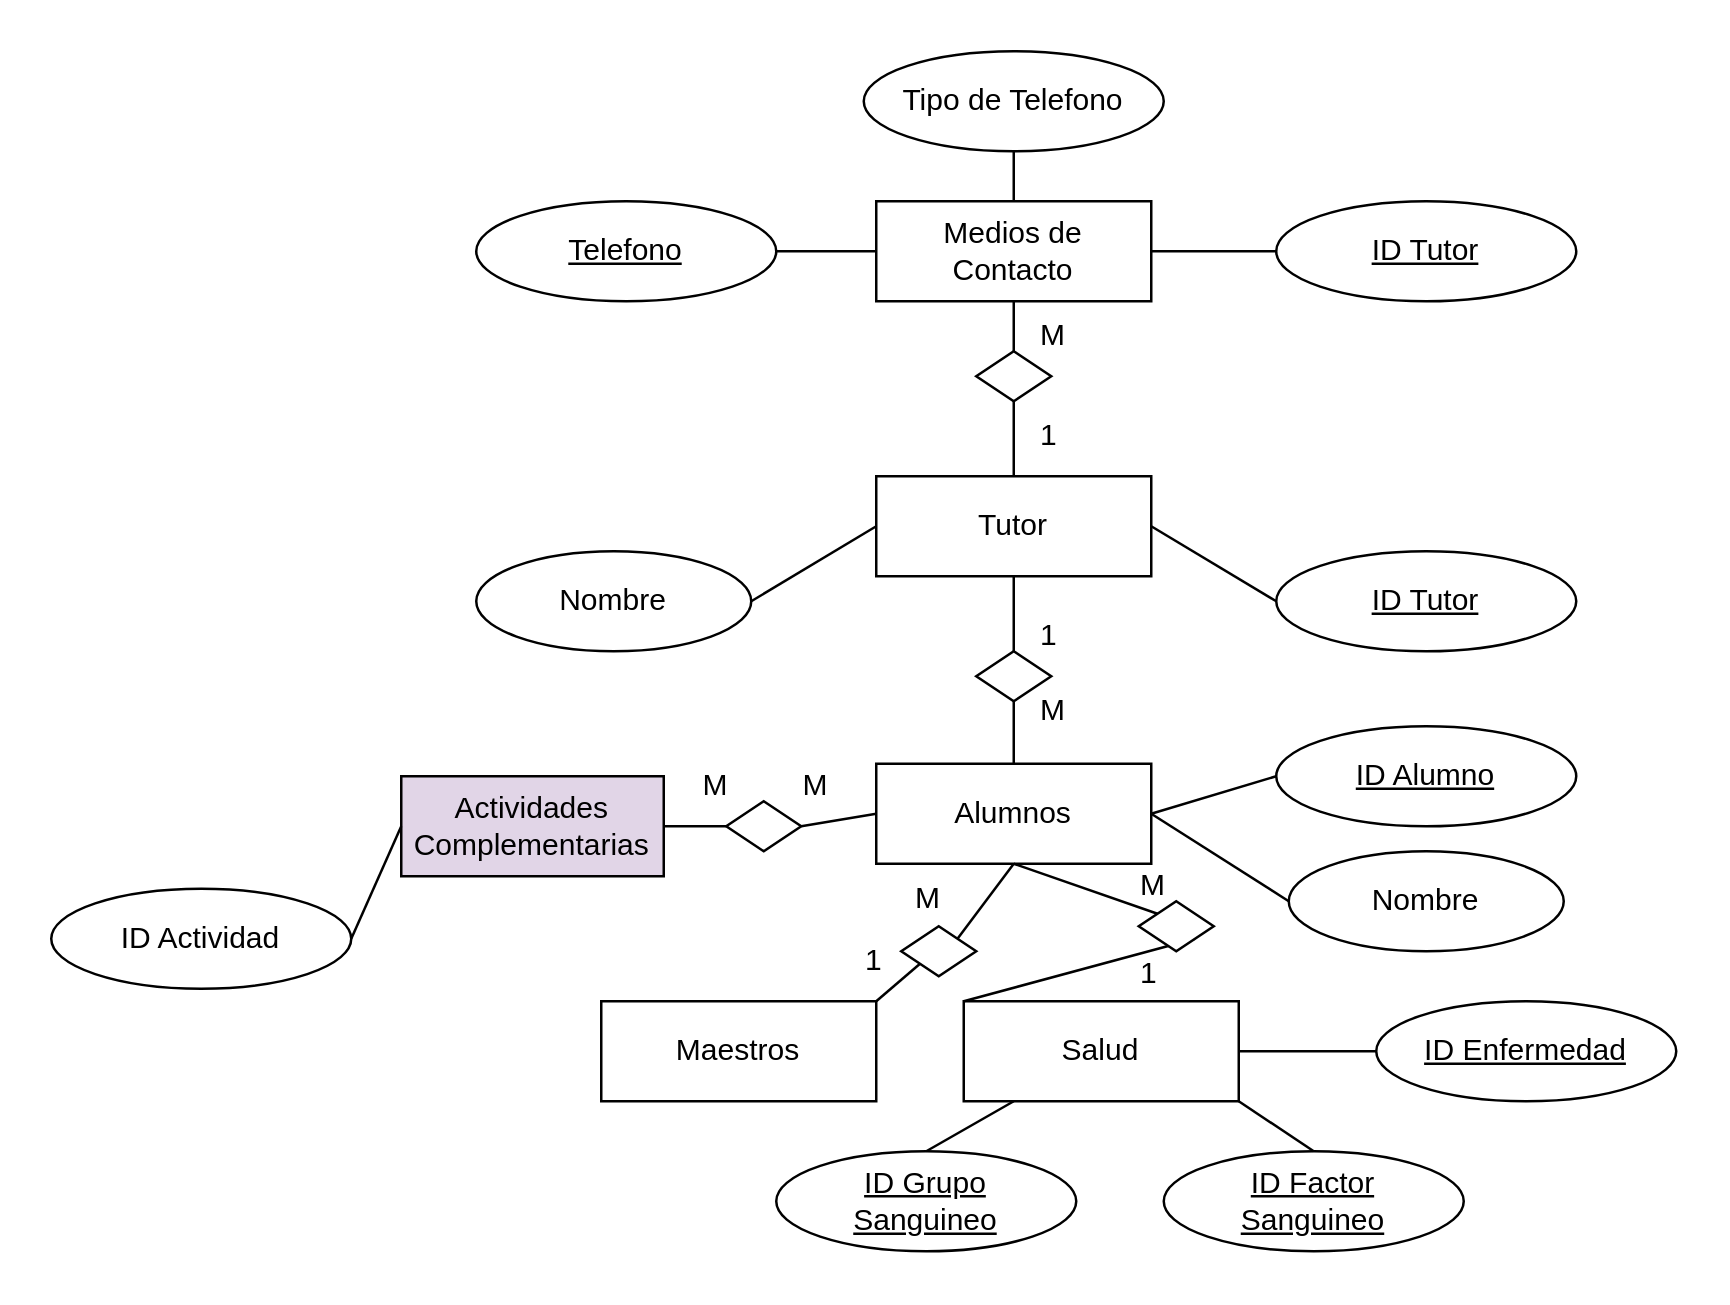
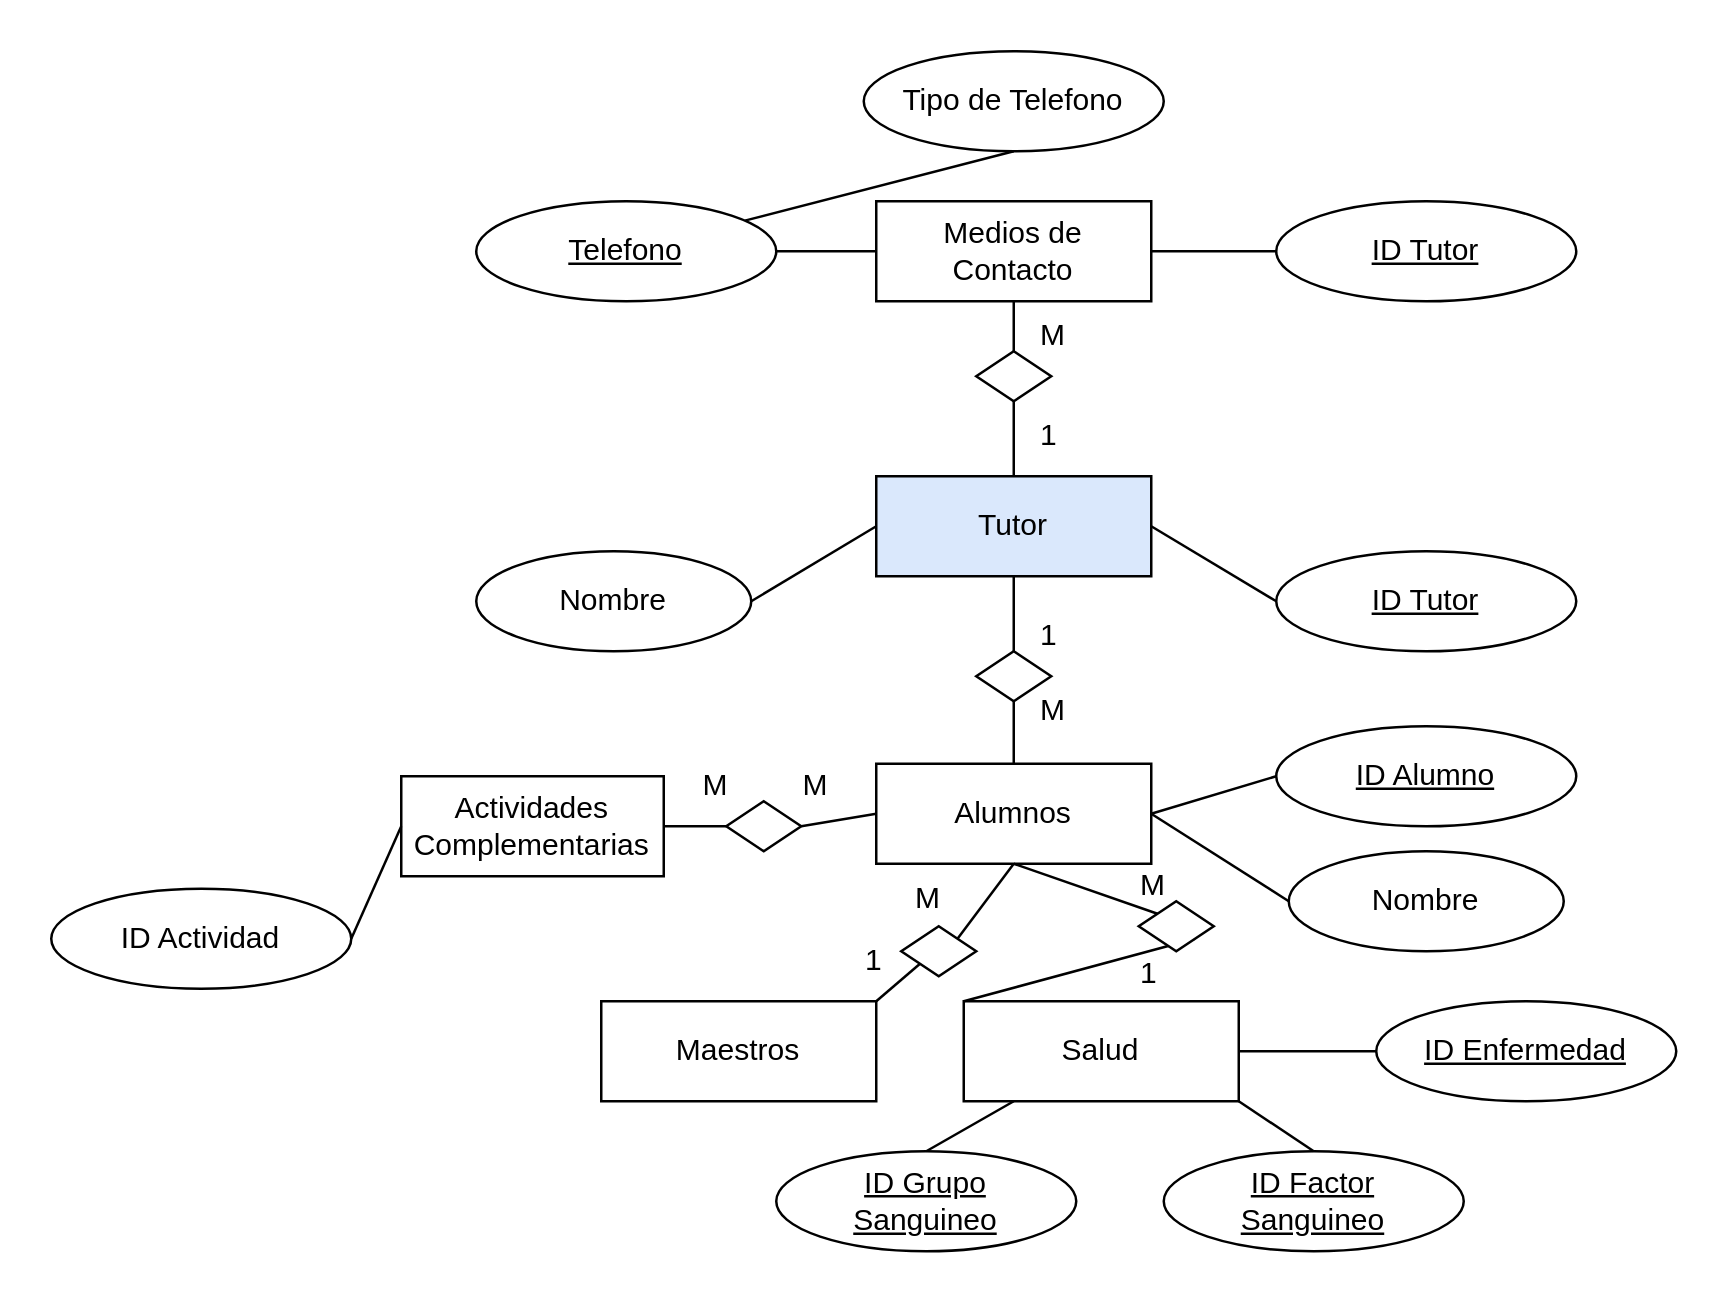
  <mxCell id="0" />
  <mxCell id="1" parent="0" />
  <mxCell id="2" value="Alumnos" style="whiteSpace=wrap;html=1;align=center;" vertex="1" parent="1"><mxGeometry x="350" y="305" width="110" height="40" as="geometry" /></mxCell>
  <mxCell id="3" value="Maestros" style="whiteSpace=wrap;html=1;align=center;" vertex="1" parent="1"><mxGeometry x="240" y="400" width="110" height="40" as="geometry" /></mxCell>
- <mxCell id="4" value="Tutor" style="whiteSpace=wrap;html=1;align=center;" vertex="1" parent="1"><mxGeometry x="350" y="190" width="110" height="40" as="geometry" /></mxCell>
+ <mxCell id="4" value="Tutor" style="whiteSpace=wrap;html=1;align=center;fillColor=#dae8fc;" vertex="1" parent="1"><mxGeometry x="350" y="190" width="110" height="40" as="geometry" /></mxCell>
  <mxCell id="5" value="ID Tutor" style="ellipse;whiteSpace=wrap;html=1;align=center;fontStyle=4;" vertex="1" parent="1"><mxGeometry x="510" y="220" width="120" height="40" as="geometry" /></mxCell>
  <mxCell id="6" value="ID Alumno" style="ellipse;whiteSpace=wrap;html=1;align=center;fontStyle=4;" vertex="1" parent="1"><mxGeometry x="510" y="290" width="120" height="40" as="geometry" /></mxCell>
  <mxCell id="7" value="Medios de&lt;br&gt;Contacto" style="whiteSpace=wrap;html=1;align=center;" vertex="1" parent="1"><mxGeometry x="350" y="80" width="110" height="40" as="geometry" /></mxCell>
- <mxCell id="8" value="Actividades Complementarias" style="whiteSpace=wrap;html=1;align=center;fillColor=#e1d5e7;" vertex="1" parent="1"><mxGeometry x="160" y="310" width="105" height="40" as="geometry" /></mxCell>
+ <mxCell id="8" value="Actividades Complementarias" style="whiteSpace=wrap;html=1;align=center;" vertex="1" parent="1"><mxGeometry x="160" y="310" width="105" height="40" as="geometry" /></mxCell>
  <mxCell id="9" value="Telefono" style="ellipse;whiteSpace=wrap;html=1;align=center;fontStyle=4;" vertex="1" parent="1"><mxGeometry x="190" y="80" width="120" height="40" as="geometry" /></mxCell>
  <mxCell id="10" value="Tipo de Telefono" style="ellipse;whiteSpace=wrap;html=1;align=center;" vertex="1" parent="1"><mxGeometry x="345" y="20" width="120" height="40" as="geometry" /></mxCell>
  <mxCell id="11" value="ID Tutor" style="ellipse;whiteSpace=wrap;html=1;align=center;fontStyle=4;" vertex="1" parent="1"><mxGeometry x="510" y="80" width="120" height="40" as="geometry" /></mxCell>
  <mxCell id="12" value="Salud" style="whiteSpace=wrap;html=1;align=center;" vertex="1" parent="1"><mxGeometry x="385" y="400" width="110" height="40" as="geometry" /></mxCell>
  <mxCell id="13" value="&lt;span&gt;ID Actividad&lt;/span&gt;" style="ellipse;whiteSpace=wrap;html=1;align=center;" vertex="1" parent="1"><mxGeometry x="20" y="355" width="120" height="40" as="geometry" /></mxCell>
  <mxCell id="14" value="&lt;span&gt;&lt;u&gt;ID Grupo&lt;br&gt;Sanguineo&lt;/u&gt;&lt;/span&gt;" style="ellipse;whiteSpace=wrap;html=1;align=center;" vertex="1" parent="1"><mxGeometry x="310" y="460" width="120" height="40" as="geometry" /></mxCell>
  <mxCell id="15" value="&lt;span&gt;&lt;u&gt;ID Factor&lt;br&gt;Sanguineo&lt;/u&gt;&lt;/span&gt;" style="ellipse;whiteSpace=wrap;html=1;align=center;" vertex="1" parent="1"><mxGeometry x="465" y="460" width="120" height="40" as="geometry" /></mxCell>
  <mxCell id="16" value="Nombre" style="ellipse;whiteSpace=wrap;html=1;align=center;" vertex="1" parent="1"><mxGeometry x="190" y="220" width="110" height="40" as="geometry" /></mxCell>
  <mxCell id="17" value="Nombre" style="ellipse;whiteSpace=wrap;html=1;align=center;" vertex="1" parent="1"><mxGeometry x="515" y="340" width="110" height="40" as="geometry" /></mxCell>
  <mxCell id="18" value="" style="endArrow=none;html=1;rounded=0;entryX=0;entryY=0.5;entryDx=0;entryDy=0;exitX=1;exitY=0.5;exitDx=0;exitDy=0;" edge="1" parent="1" source="7" target="11"><mxGeometry relative="1" as="geometry"><mxPoint x="445" y="140" as="sourcePoint" /><mxPoint x="605" y="140" as="targetPoint" /></mxGeometry></mxCell>
- <mxCell id="19" value="" style="endArrow=none;html=1;rounded=0;exitX=0.5;exitY=1;exitDx=0;exitDy=0;entryX=0.5;entryY=0;entryDx=0;entryDy=0;" edge="1" parent="1" source="10" target="7"><mxGeometry relative="1" as="geometry"><mxPoint x="330" y="290" as="sourcePoint" /><mxPoint x="490" y="290" as="targetPoint" /></mxGeometry></mxCell>
+ <mxCell id="19" value="" style="endArrow=none;html=1;rounded=0;exitX=0.5;exitY=1;exitDx=0;exitDy=0;" edge="1" parent="1" source="10" target="9"><mxGeometry relative="1" as="geometry"><mxPoint x="330" y="290" as="sourcePoint" /><mxPoint x="490" y="290" as="targetPoint" /></mxGeometry></mxCell>
  <mxCell id="20" value="" style="endArrow=none;html=1;rounded=0;exitX=1;exitY=0.5;exitDx=0;exitDy=0;entryX=0;entryY=0.5;entryDx=0;entryDy=0;" edge="1" parent="1" source="9" target="7"><mxGeometry relative="1" as="geometry"><mxPoint x="330" y="290" as="sourcePoint" /><mxPoint x="490" y="290" as="targetPoint" /></mxGeometry></mxCell>
  <mxCell id="21" value="" style="endArrow=none;html=1;rounded=0;exitX=0.5;exitY=1;exitDx=0;exitDy=0;entryX=0.5;entryY=0;entryDx=0;entryDy=0;" edge="1" parent="1" source="7" target="4"><mxGeometry relative="1" as="geometry"><mxPoint x="330" y="290" as="sourcePoint" /><mxPoint x="490" y="290" as="targetPoint" /></mxGeometry></mxCell>
  <mxCell id="22" value="" style="endArrow=none;html=1;rounded=0;exitX=1;exitY=0.5;exitDx=0;exitDy=0;entryX=0;entryY=0.5;entryDx=0;entryDy=0;" edge="1" parent="1" source="4" target="5"><mxGeometry relative="1" as="geometry"><mxPoint x="330" y="290" as="sourcePoint" /><mxPoint x="490" y="290" as="targetPoint" /></mxGeometry></mxCell>
  <mxCell id="23" value="" style="endArrow=none;html=1;rounded=0;exitX=1;exitY=0.5;exitDx=0;exitDy=0;entryX=0;entryY=0.5;entryDx=0;entryDy=0;" edge="1" parent="1" source="16" target="4"><mxGeometry relative="1" as="geometry"><mxPoint x="330" y="290" as="sourcePoint" /><mxPoint x="490" y="290" as="targetPoint" /></mxGeometry></mxCell>
  <mxCell id="24" value="" style="endArrow=none;html=1;rounded=0;exitX=1;exitY=0.5;exitDx=0;exitDy=0;entryX=0;entryY=0.5;entryDx=0;entryDy=0;" edge="1" parent="1" source="37" target="2"><mxGeometry relative="1" as="geometry"><mxPoint x="330" y="290" as="sourcePoint" /><mxPoint x="490" y="290" as="targetPoint" /></mxGeometry></mxCell>
  <mxCell id="25" value="" style="endArrow=none;html=1;rounded=0;entryX=0;entryY=0.5;entryDx=0;entryDy=0;exitX=1;exitY=0.5;exitDx=0;exitDy=0;" edge="1" parent="1" source="2" target="6"><mxGeometry relative="1" as="geometry"><mxPoint x="330" y="290" as="sourcePoint" /><mxPoint x="490" y="290" as="targetPoint" /></mxGeometry></mxCell>
  <mxCell id="26" value="" style="endArrow=none;html=1;rounded=0;entryX=0;entryY=0.5;entryDx=0;entryDy=0;exitX=1;exitY=0.5;exitDx=0;exitDy=0;" edge="1" parent="1" source="2" target="17"><mxGeometry relative="1" as="geometry"><mxPoint x="330" y="290" as="sourcePoint" /><mxPoint x="490" y="290" as="targetPoint" /></mxGeometry></mxCell>
  <mxCell id="27" value="" style="endArrow=none;html=1;rounded=0;entryX=0;entryY=0;entryDx=0;entryDy=0;exitX=1;exitY=1;exitDx=0;exitDy=0;" edge="1" parent="1" source="41" target="12"><mxGeometry relative="1" as="geometry"><mxPoint x="440" y="370" as="sourcePoint" /><mxPoint x="490" y="290" as="targetPoint" /></mxGeometry></mxCell>
  <mxCell id="28" value="" style="endArrow=none;html=1;rounded=0;entryX=0.5;entryY=1;entryDx=0;entryDy=0;exitX=1;exitY=0;exitDx=0;exitDy=0;" edge="1" parent="1" source="44" target="2"><mxGeometry relative="1" as="geometry"><mxPoint x="330" y="290" as="sourcePoint" /><mxPoint x="490" y="290" as="targetPoint" /></mxGeometry></mxCell>
  <mxCell id="29" value="" style="endArrow=none;html=1;rounded=0;exitX=0.5;exitY=0;exitDx=0;exitDy=0;" edge="1" parent="1" source="14" target="12"><mxGeometry relative="1" as="geometry"><mxPoint x="330" y="290" as="sourcePoint" /><mxPoint x="520" y="420" as="targetPoint" /></mxGeometry></mxCell>
  <mxCell id="30" value="" style="endArrow=none;html=1;rounded=0;entryX=0.5;entryY=0;entryDx=0;entryDy=0;exitX=1;exitY=1;exitDx=0;exitDy=0;" edge="1" parent="1" source="12" target="15"><mxGeometry relative="1" as="geometry"><mxPoint x="330" y="290" as="sourcePoint" /><mxPoint x="490" y="290" as="targetPoint" /></mxGeometry></mxCell>
  <mxCell id="31" value="" style="endArrow=none;html=1;rounded=0;exitX=0;exitY=0.5;exitDx=0;exitDy=0;entryX=1;entryY=0.5;entryDx=0;entryDy=0;" edge="1" parent="1" source="8" target="13"><mxGeometry relative="1" as="geometry"><mxPoint x="330" y="290" as="sourcePoint" /><mxPoint x="490" y="290" as="targetPoint" /></mxGeometry></mxCell>
  <mxCell id="32" value="" style="shape=rhombus;perimeter=rhombusPerimeter;whiteSpace=wrap;html=1;align=center;" vertex="1" parent="1"><mxGeometry x="390" y="260" width="30" height="20" as="geometry" /></mxCell>
  <mxCell id="33" value="" style="endArrow=none;html=1;rounded=0;exitX=0.5;exitY=0;exitDx=0;exitDy=0;entryX=0.5;entryY=1;entryDx=0;entryDy=0;" edge="1" parent="1" source="2" target="32"><mxGeometry relative="1" as="geometry"><mxPoint x="330" y="290" as="sourcePoint" /><mxPoint x="490" y="290" as="targetPoint" /></mxGeometry></mxCell>
  <mxCell id="34" value="" style="endArrow=none;html=1;rounded=0;exitX=0.5;exitY=1;exitDx=0;exitDy=0;entryX=0.5;entryY=0;entryDx=0;entryDy=0;" edge="1" parent="1" source="4" target="32"><mxGeometry relative="1" as="geometry"><mxPoint x="330" y="290" as="sourcePoint" /><mxPoint x="490" y="290" as="targetPoint" /></mxGeometry></mxCell>
  <mxCell id="35" value="M" style="text;strokeColor=none;fillColor=none;spacingLeft=4;spacingRight=4;overflow=hidden;rotatable=0;points=[[0,0.5],[1,0.5]];portConstraint=eastwest;fontSize=12;" vertex="1" parent="1"><mxGeometry x="410" y="270" width="40" height="30" as="geometry" /></mxCell>
  <mxCell id="36" value="1" style="text;strokeColor=none;fillColor=none;spacingLeft=4;spacingRight=4;overflow=hidden;rotatable=0;points=[[0,0.5],[1,0.5]];portConstraint=eastwest;fontSize=12;" vertex="1" parent="1"><mxGeometry x="410" y="240" width="40" height="30" as="geometry" /></mxCell>
  <mxCell id="37" value="" style="shape=rhombus;perimeter=rhombusPerimeter;whiteSpace=wrap;html=1;align=center;" vertex="1" parent="1"><mxGeometry x="290" y="320" width="30" height="20" as="geometry" /></mxCell>
  <mxCell id="38" value="" style="endArrow=none;html=1;rounded=0;exitX=1;exitY=0.5;exitDx=0;exitDy=0;entryX=0;entryY=0.5;entryDx=0;entryDy=0;" edge="1" parent="1" source="8" target="37"><mxGeometry relative="1" as="geometry"><mxPoint x="265" y="330" as="sourcePoint" /><mxPoint x="350" y="330" as="targetPoint" /></mxGeometry></mxCell>
  <mxCell id="39" value="M" style="text;strokeColor=none;fillColor=none;spacingLeft=4;spacingRight=4;overflow=hidden;rotatable=0;points=[[0,0.5],[1,0.5]];portConstraint=eastwest;fontSize=12;" vertex="1" parent="1"><mxGeometry x="275" y="300" width="40" height="30" as="geometry" /></mxCell>
  <mxCell id="40" value="M" style="text;strokeColor=none;fillColor=none;spacingLeft=4;spacingRight=4;overflow=hidden;rotatable=0;points=[[0,0.5],[1,0.5]];portConstraint=eastwest;fontSize=12;" vertex="1" parent="1"><mxGeometry x="315" y="300" width="40" height="30" as="geometry" /></mxCell>
  <mxCell id="41" value="" style="shape=rhombus;perimeter=rhombusPerimeter;whiteSpace=wrap;html=1;align=center;" vertex="1" parent="1"><mxGeometry x="455" y="360" width="30" height="20" as="geometry" /></mxCell>
  <mxCell id="42" value="" style="endArrow=none;html=1;rounded=0;exitX=0.5;exitY=1;exitDx=0;exitDy=0;entryX=0;entryY=0;entryDx=0;entryDy=0;" edge="1" parent="1" source="2" target="41"><mxGeometry relative="1" as="geometry"><mxPoint x="405" y="350" as="sourcePoint" /><mxPoint x="470" y="400" as="targetPoint" /></mxGeometry></mxCell>
  <mxCell id="43" style="edgeStyle=none;rounded=0;orthogonalLoop=1;jettySize=auto;html=1;exitX=0;exitY=1;exitDx=0;exitDy=0;" edge="1" parent="1" source="41" target="41"><mxGeometry relative="1" as="geometry" /></mxCell>
  <mxCell id="44" value="" style="shape=rhombus;perimeter=rhombusPerimeter;whiteSpace=wrap;html=1;align=center;" vertex="1" parent="1"><mxGeometry x="360" y="370" width="30" height="20" as="geometry" /></mxCell>
  <mxCell id="45" value="1" style="text;strokeColor=none;fillColor=none;spacingLeft=4;spacingRight=4;overflow=hidden;rotatable=0;points=[[0,0.5],[1,0.5]];portConstraint=eastwest;fontSize=12;" vertex="1" parent="1"><mxGeometry x="340" y="370" width="40" height="30" as="geometry" /></mxCell>
  <mxCell id="46" value="M" style="text;strokeColor=none;fillColor=none;spacingLeft=4;spacingRight=4;overflow=hidden;rotatable=0;points=[[0,0.5],[1,0.5]];portConstraint=eastwest;fontSize=12;" vertex="1" parent="1"><mxGeometry x="360" y="345" width="40" height="30" as="geometry" /></mxCell>
  <mxCell id="47" value="" style="endArrow=none;html=1;rounded=0;exitX=1;exitY=0;exitDx=0;exitDy=0;entryX=0;entryY=1;entryDx=0;entryDy=0;" edge="1" parent="1" source="3" target="44"><mxGeometry relative="1" as="geometry"><mxPoint x="350" y="400" as="sourcePoint" /><mxPoint x="364" y="390" as="targetPoint" /></mxGeometry></mxCell>
  <mxCell id="48" value="1" style="text;strokeColor=none;fillColor=none;spacingLeft=4;spacingRight=4;overflow=hidden;rotatable=0;points=[[0,0.5],[1,0.5]];portConstraint=eastwest;fontSize=12;" vertex="1" parent="1"><mxGeometry x="450" y="375" width="40" height="30" as="geometry" /></mxCell>
  <mxCell id="49" value="M" style="text;strokeColor=none;fillColor=none;spacingLeft=4;spacingRight=4;overflow=hidden;rotatable=0;points=[[0,0.5],[1,0.5]];portConstraint=eastwest;fontSize=12;" vertex="1" parent="1"><mxGeometry x="450" y="340" width="40" height="30" as="geometry" /></mxCell>
  <mxCell id="50" value="" style="endArrow=none;html=1;rounded=0;entryX=1;entryY=0.5;entryDx=0;entryDy=0;" edge="1" parent="1" target="12"><mxGeometry relative="1" as="geometry"><mxPoint x="550" y="420" as="sourcePoint" /><mxPoint x="470" y="450" as="targetPoint" /></mxGeometry></mxCell>
  <mxCell id="51" value="&lt;u&gt;ID Enfermedad&lt;/u&gt;" style="ellipse;whiteSpace=wrap;html=1;align=center;" vertex="1" parent="1"><mxGeometry x="550" y="400" width="120" height="40" as="geometry" /></mxCell>
  <mxCell id="52" value="" style="shape=rhombus;perimeter=rhombusPerimeter;whiteSpace=wrap;html=1;align=center;" vertex="1" parent="1"><mxGeometry x="390" y="140" width="30" height="20" as="geometry" /></mxCell>
  <mxCell id="53" value="1" style="text;strokeColor=none;fillColor=none;spacingLeft=4;spacingRight=4;overflow=hidden;rotatable=0;points=[[0,0.5],[1,0.5]];portConstraint=eastwest;fontSize=12;" vertex="1" parent="1"><mxGeometry x="410" y="160" width="40" height="30" as="geometry" /></mxCell>
  <mxCell id="54" value="M" style="text;strokeColor=none;fillColor=none;spacingLeft=4;spacingRight=4;overflow=hidden;rotatable=0;points=[[0,0.5],[1,0.5]];portConstraint=eastwest;fontSize=12;" vertex="1" parent="1"><mxGeometry x="410" y="120" width="40" height="30" as="geometry" /></mxCell>
